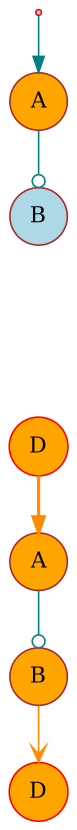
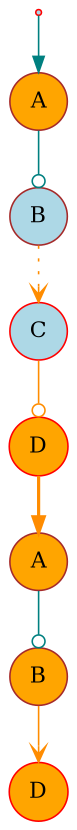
  digraph {
    node [shape=circle style=filled fillcolor=orange color=red]
    edge [arrowhead=odot color=darkorange style=solid]
    root [shape=point fillcolor=lightblue]
    A [color=brown]
    n3 [label=A color=brown]
    n4 [label=B color=brown]
    n5 [label=D]
    B [fillcolor=lightblue color=brown]
+   C [fillcolor=lightblue]
    D
    root -> A [arrowhead=normal color=teal]
    A -> B [color=teal]
    n3 -> n4 [color=teal]
    n4 -> n5 [arrowhead=vee]
+   B -> C [arrowhead=vee style=dotted]
+   C -> D
    D -> n3 [arrowhead=normal style=bold]
  }
